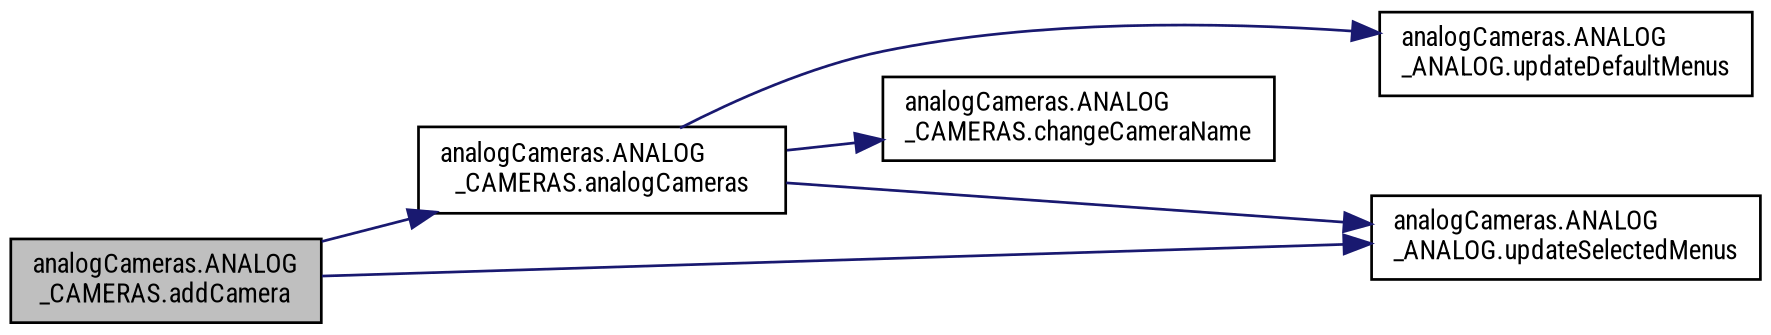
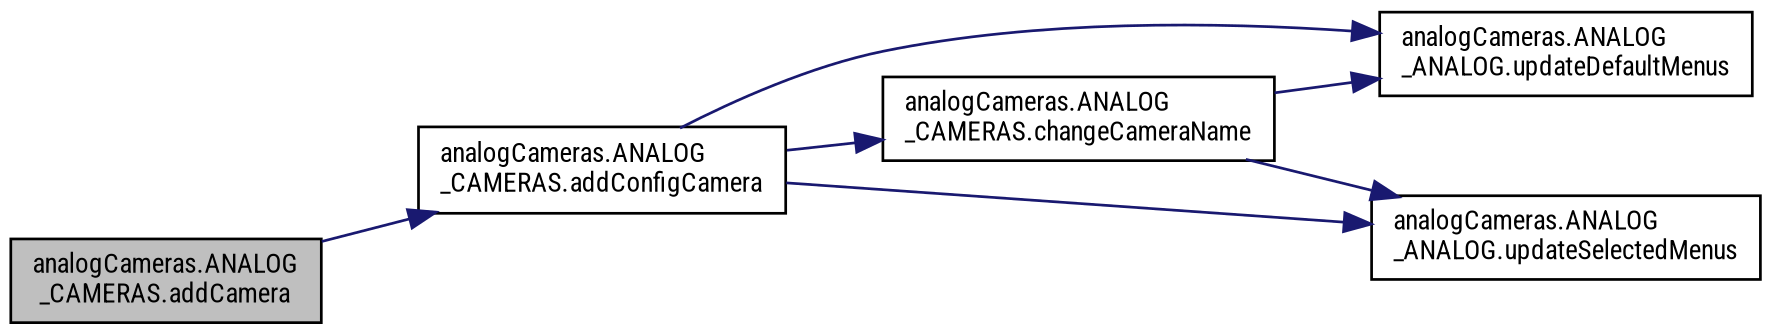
  digraph {
    fontname="Roboto Condensed"
    rankdir=LR
    node [color=black fillcolor=white fontname="Roboto Condensed" fontsize=10 shape=record style=filled]
    edge [color=midnightblue fontname="Roboto Condensed" fontsize=10 labelfontname=Helvetica labelfontsize=10 style=solid]
    n1 [fillcolor=grey75 fontcolor=black height=0.2 label="analogCameras.ANALOG\l_CAMERAS.addCamera" width=0.4]
-   n2 [height=0.2 label="analogCameras.ANALOG\l_CAMERAS.analogCameras" width=0.4]
+   n2 [height=0.2 label="analogCameras.ANALOG\l_CAMERAS.addConfigCamera" width=0.4]
    n3 [height=0.2 label="analogCameras.ANALOG\l_CAMERAS.changeCameraName" width=0.4]
    n4 [height=0.2 label="analogCameras.ANALOG\l_ANALOG.updateDefaultMenus" width=0.4]
    n5 [height=0.2 label="analogCameras.ANALOG\l_ANALOG.updateSelectedMenus" width=0.4]
    n1 -> n2
    n2 -> n3
    n2 -> n4
    n2 -> n5
-   n1 -> n5
+   n3 -> n4
+   n3 -> n5
  }
